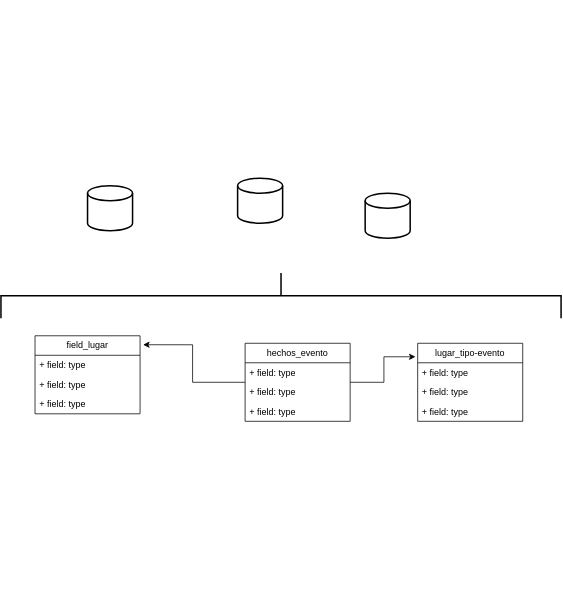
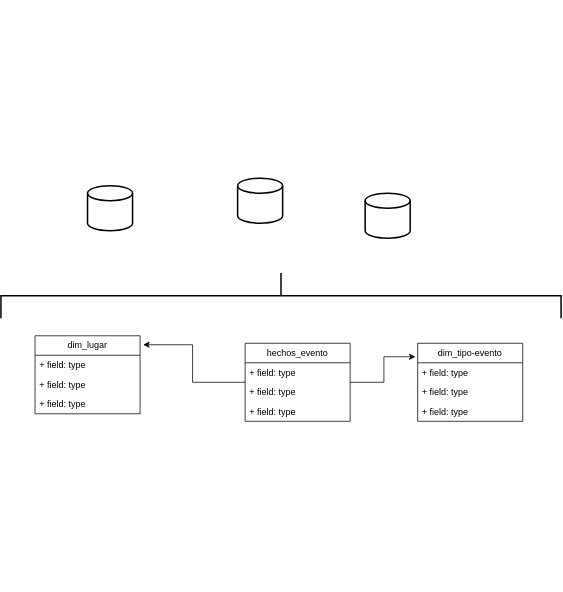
  <mxCell id="0" />
  <mxCell id="1" parent="0" />
- <mxCell id="2" value="field_lugar" style="swimlane;fontStyle=0;childLayout=stackLayout;horizontal=1;startSize=26;fillColor=none;horizontalStack=0;resizeParent=1;resizeParentMax=0;resizeLast=0;collapsible=1;marginBottom=0;whiteSpace=wrap;html=1;" vertex="1" parent="1"><mxGeometry x="20" y="447" width="140" height="104" as="geometry" /></mxCell>
+ <mxCell id="2" value="dim_lugar" style="swimlane;fontStyle=0;childLayout=stackLayout;horizontal=1;startSize=26;fillColor=none;horizontalStack=0;resizeParent=1;resizeParentMax=0;resizeLast=0;collapsible=1;marginBottom=0;whiteSpace=wrap;html=1;" vertex="1" parent="1"><mxGeometry x="20" y="447" width="140" height="104" as="geometry" /></mxCell>
  <mxCell id="3" value="+ field: type" style="text;strokeColor=none;fillColor=none;align=left;verticalAlign=top;spacingLeft=4;spacingRight=4;overflow=hidden;rotatable=0;points=[[0,0.5],[1,0.5]];portConstraint=eastwest;whiteSpace=wrap;html=1;" vertex="1" parent="2"><mxGeometry y="26" width="140" height="26" as="geometry" /></mxCell>
  <mxCell id="4" value="+ field: type" style="text;strokeColor=none;fillColor=none;align=left;verticalAlign=top;spacingLeft=4;spacingRight=4;overflow=hidden;rotatable=0;points=[[0,0.5],[1,0.5]];portConstraint=eastwest;whiteSpace=wrap;html=1;" vertex="1" parent="2"><mxGeometry y="52" width="140" height="26" as="geometry" /></mxCell>
  <mxCell id="5" value="+ field: type" style="text;strokeColor=none;fillColor=none;align=left;verticalAlign=top;spacingLeft=4;spacingRight=4;overflow=hidden;rotatable=0;points=[[0,0.5],[1,0.5]];portConstraint=eastwest;whiteSpace=wrap;html=1;" vertex="1" parent="2"><mxGeometry y="78" width="140" height="26" as="geometry" /></mxCell>
  <mxCell id="6" style="edgeStyle=orthogonalEdgeStyle;rounded=0;orthogonalLoop=1;jettySize=auto;html=1;entryX=1.029;entryY=0.115;entryDx=0;entryDy=0;entryPerimeter=0;" edge="1" parent="1" source="8" target="2"><mxGeometry relative="1" as="geometry" /></mxCell>
  <mxCell id="7" style="edgeStyle=orthogonalEdgeStyle;rounded=0;orthogonalLoop=1;jettySize=auto;html=1;entryX=-0.021;entryY=0.173;entryDx=0;entryDy=0;entryPerimeter=0;" edge="1" parent="1" source="8" target="12"><mxGeometry relative="1" as="geometry" /></mxCell>
  <mxCell id="8" value="hechos_evento" style="swimlane;fontStyle=0;childLayout=stackLayout;horizontal=1;startSize=26;fillColor=none;horizontalStack=0;resizeParent=1;resizeParentMax=0;resizeLast=0;collapsible=1;marginBottom=0;whiteSpace=wrap;html=1;" vertex="1" parent="1"><mxGeometry x="300" y="457" width="140" height="104" as="geometry" /></mxCell>
  <mxCell id="9" value="+ field: type" style="text;strokeColor=none;fillColor=none;align=left;verticalAlign=top;spacingLeft=4;spacingRight=4;overflow=hidden;rotatable=0;points=[[0,0.5],[1,0.5]];portConstraint=eastwest;whiteSpace=wrap;html=1;" vertex="1" parent="8"><mxGeometry y="26" width="140" height="26" as="geometry" /></mxCell>
  <mxCell id="10" value="+ field: type" style="text;strokeColor=none;fillColor=none;align=left;verticalAlign=top;spacingLeft=4;spacingRight=4;overflow=hidden;rotatable=0;points=[[0,0.5],[1,0.5]];portConstraint=eastwest;whiteSpace=wrap;html=1;" vertex="1" parent="8"><mxGeometry y="52" width="140" height="26" as="geometry" /></mxCell>
  <mxCell id="11" value="+ field: type" style="text;strokeColor=none;fillColor=none;align=left;verticalAlign=top;spacingLeft=4;spacingRight=4;overflow=hidden;rotatable=0;points=[[0,0.5],[1,0.5]];portConstraint=eastwest;whiteSpace=wrap;html=1;" vertex="1" parent="8"><mxGeometry y="78" width="140" height="26" as="geometry" /></mxCell>
- <mxCell id="12" value="lugar_tipo-evento" style="swimlane;fontStyle=0;childLayout=stackLayout;horizontal=1;startSize=26;fillColor=none;horizontalStack=0;resizeParent=1;resizeParentMax=0;resizeLast=0;collapsible=1;marginBottom=0;whiteSpace=wrap;html=1;" vertex="1" parent="1"><mxGeometry x="530" y="457" width="140" height="104" as="geometry" /></mxCell>
+ <mxCell id="12" value="dim_tipo-evento" style="swimlane;fontStyle=0;childLayout=stackLayout;horizontal=1;startSize=26;fillColor=none;horizontalStack=0;resizeParent=1;resizeParentMax=0;resizeLast=0;collapsible=1;marginBottom=0;whiteSpace=wrap;html=1;" vertex="1" parent="1"><mxGeometry x="530" y="457" width="140" height="104" as="geometry" /></mxCell>
  <mxCell id="13" value="+ field: type" style="text;strokeColor=none;fillColor=none;align=left;verticalAlign=top;spacingLeft=4;spacingRight=4;overflow=hidden;rotatable=0;points=[[0,0.5],[1,0.5]];portConstraint=eastwest;whiteSpace=wrap;html=1;" vertex="1" parent="12"><mxGeometry y="26" width="140" height="26" as="geometry" /></mxCell>
  <mxCell id="14" value="+ field: type" style="text;strokeColor=none;fillColor=none;align=left;verticalAlign=top;spacingLeft=4;spacingRight=4;overflow=hidden;rotatable=0;points=[[0,0.5],[1,0.5]];portConstraint=eastwest;whiteSpace=wrap;html=1;" vertex="1" parent="12"><mxGeometry y="52" width="140" height="26" as="geometry" /></mxCell>
  <mxCell id="15" value="+ field: type" style="text;strokeColor=none;fillColor=none;align=left;verticalAlign=top;spacingLeft=4;spacingRight=4;overflow=hidden;rotatable=0;points=[[0,0.5],[1,0.5]];portConstraint=eastwest;whiteSpace=wrap;html=1;" vertex="1" parent="12"><mxGeometry y="78" width="140" height="26" as="geometry" /></mxCell>
  <mxCell id="16" value="" style="strokeWidth=2;html=1;shape=mxgraph.flowchart.database;whiteSpace=wrap;" vertex="1" parent="1"><mxGeometry x="90" y="247" width="60" height="60" as="geometry" /></mxCell>
  <mxCell id="17" value="" style="strokeWidth=2;html=1;shape=mxgraph.flowchart.database;whiteSpace=wrap;" vertex="1" parent="1"><mxGeometry x="290" y="237" width="60" height="60" as="geometry" /></mxCell>
  <mxCell id="18" value="" style="strokeWidth=2;html=1;shape=mxgraph.flowchart.database;whiteSpace=wrap;" vertex="1" parent="1"><mxGeometry x="460" y="257" width="60" height="60" as="geometry" /></mxCell>
  <mxCell id="19" value="" style="strokeWidth=2;html=1;shape=mxgraph.flowchart.annotation_2;align=left;labelPosition=right;pointerEvents=1;rotation=90;" vertex="1" parent="1"><mxGeometry x="317.86" y="20.26" width="60" height="746.51" as="geometry" /></mxCell>
